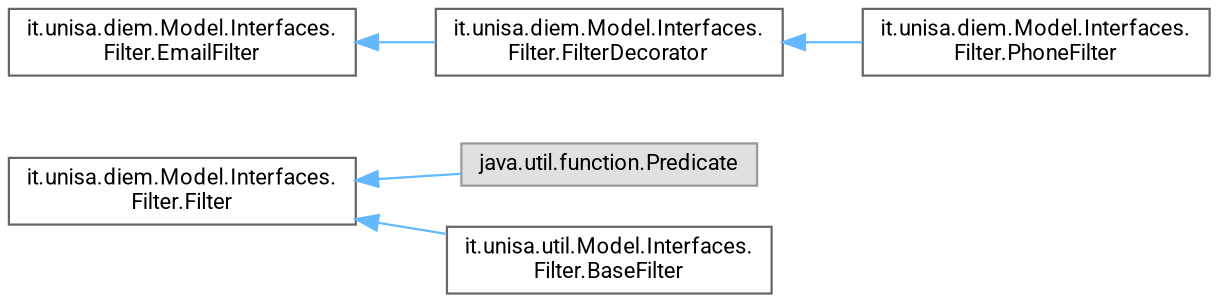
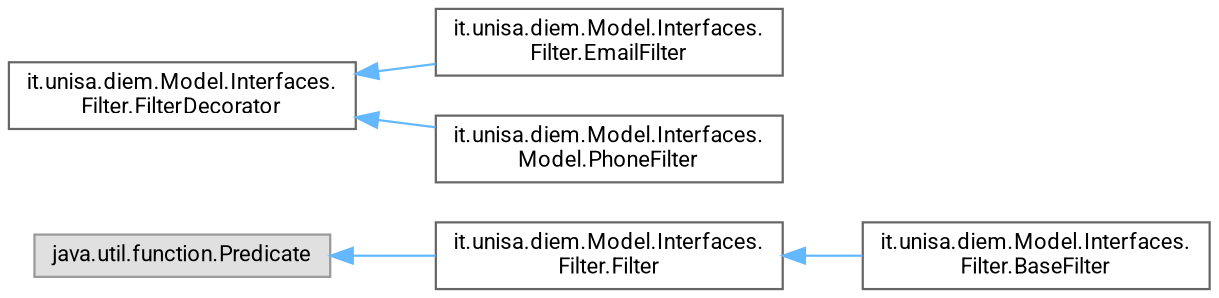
  digraph {
    fontname=Roboto
    rankdir=LR
    node [color=grey40 fillcolor=white fontname=Roboto fontsize=10 shape=box style=filled]
    edge [color=steelblue1 dir=back fontname=Roboto fontsize=10 labelfontname=Helvetica labelfontsize=10 style=solid]
    n1 [color=grey60 fillcolor="#E0E0E0" height=0.2 label="java.util.function.Predicate" width=0.4]
    n2 [height=0.2 label="it.unisa.diem.Model.Interfaces.\lFilter.Filter" width=0.4]
-   n3 [height=0.2 label="it.unisa.util.Model.Interfaces.\lFilter.BaseFilter" width=0.4]
+   n3 [height=0.2 label="it.unisa.diem.Model.Interfaces.\lFilter.BaseFilter" width=0.4]
    n4 [height=0.2 label="it.unisa.diem.Model.Interfaces.\lFilter.FilterDecorator" width=0.4]
    n5 [height=0.2 label="it.unisa.diem.Model.Interfaces.\lFilter.EmailFilter" width=0.4]
-   n6 [height=0.2 label="it.unisa.diem.Model.Interfaces.\lFilter.PhoneFilter" width=0.4]
-   n2 -> n1
+   n6 [height=0.2 label="it.unisa.diem.Model.Interfaces.\lModel.PhoneFilter" width=0.4]
+   n1 -> n2
    n2 -> n3
-   n5 -> n4
+   n4 -> n5
    n4 -> n6
  }
